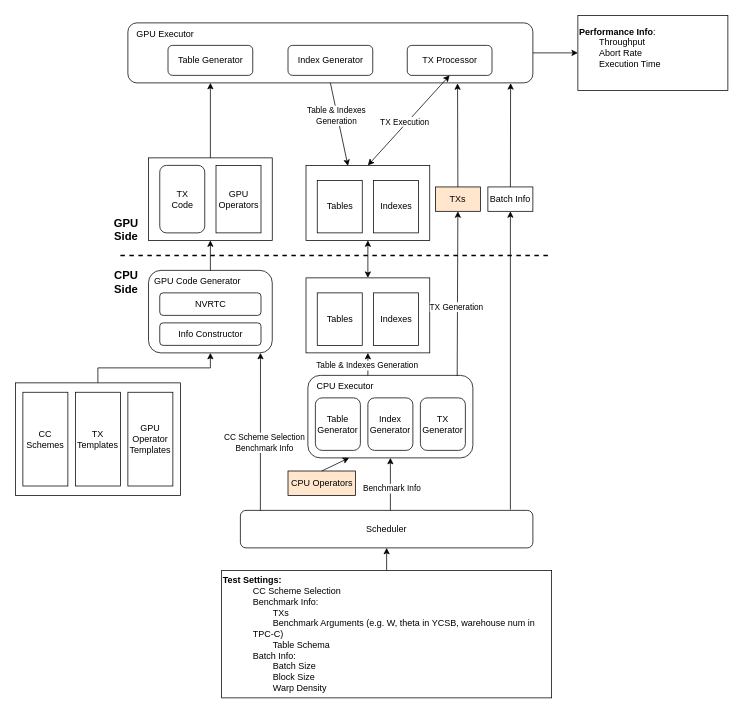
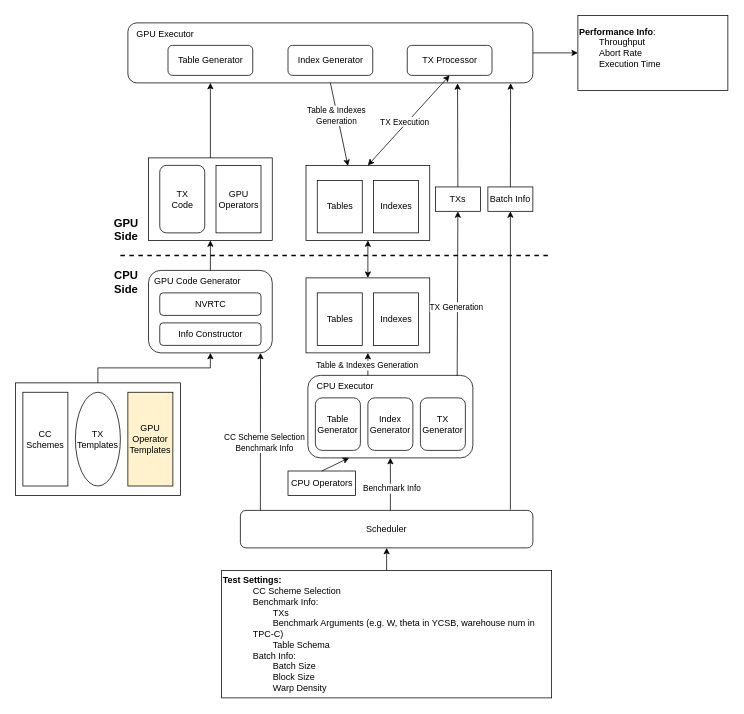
  <mxCell id="0" />
  <mxCell id="1" parent="0" />
  <mxCell id="2" value="&lt;div style=&quot;&quot;&gt;&lt;b style=&quot;background-color: initial;&quot;&gt;Test Settings:&lt;/b&gt;&lt;/div&gt;&lt;blockquote style=&quot;margin: 0 0 0 40px; border: none; padding: 0px;&quot;&gt;&lt;div&gt;CC Scheme Selection&lt;/div&gt;&lt;div&gt;Benchmark Info:&lt;/div&gt;&lt;div&gt;&lt;span style=&quot;white-space: pre;&quot;&gt;&#09;&lt;/span&gt;TXs&lt;/div&gt;&lt;div&gt;&lt;span style=&quot;white-space: pre;&quot;&gt;&#09;&lt;/span&gt;Benchmark Arguments (e.g. W, theta in YCSB, warehouse num in TPC-C)&lt;/div&gt;&lt;div&gt;&lt;span style=&quot;white-space: pre;&quot;&gt;&#09;&lt;/span&gt;Table Schema&lt;/div&gt;&lt;div&gt;Batch Info:&lt;/div&gt;&lt;div&gt;&lt;span style=&quot;white-space: pre;&quot;&gt;&#09;&lt;/span&gt;Batch Size&lt;/div&gt;&lt;div&gt;&lt;span style=&quot;white-space: pre;&quot;&gt;&#09;&lt;/span&gt;Block Size&lt;/div&gt;&lt;div&gt;&lt;span style=&quot;white-space: pre;&quot;&gt;&#09;&lt;/span&gt;Warp Density&lt;/div&gt;&lt;/blockquote&gt;" style="rounded=0;whiteSpace=wrap;html=1;align=left;" vertex="1" parent="1"><mxGeometry x="295" y="760" width="440" height="170" as="geometry" /></mxCell>
  <mxCell id="3" value="Scheduler" style="rounded=1;whiteSpace=wrap;html=1;" vertex="1" parent="1"><mxGeometry x="320" y="680" width="390" height="50" as="geometry" /></mxCell>
  <mxCell id="4" style="edgeStyle=orthogonalEdgeStyle;rounded=0;orthogonalLoop=1;jettySize=auto;html=1;exitX=0.5;exitY=0;exitDx=0;exitDy=0;entryX=0.5;entryY=1;entryDx=0;entryDy=0;" edge="1" parent="1" source="5" target="15"><mxGeometry relative="1" as="geometry" /></mxCell>
  <mxCell id="5" value="" style="rounded=0;whiteSpace=wrap;html=1;" vertex="1" parent="1"><mxGeometry x="20" y="510" width="220" height="150" as="geometry" /></mxCell>
  <mxCell id="6" value="CC&lt;div&gt;Schemes&lt;/div&gt;" style="rounded=0;whiteSpace=wrap;html=1;" vertex="1" parent="1"><mxGeometry x="30" y="522.5" width="60" height="125" as="geometry" /></mxCell>
- <mxCell id="7" value="TX&lt;div&gt;Templates&lt;/div&gt;" style="rounded=0;whiteSpace=wrap;html=1;" vertex="1" parent="1"><mxGeometry x="100" y="522.5" width="60" height="125" as="geometry" /></mxCell>
- <mxCell id="8" value="GPU&lt;div&gt;Operator&lt;/div&gt;&lt;div&gt;Templates&lt;/div&gt;" style="rounded=0;whiteSpace=wrap;html=1;" vertex="1" parent="1"><mxGeometry x="170" y="522.5" width="60" height="125" as="geometry" /></mxCell>
+ <mxCell id="7" value="TX&lt;div&gt;Templates&lt;/div&gt;" style="ellipse;whiteSpace=wrap;html=1;" vertex="1" parent="1"><mxGeometry x="100" y="522.5" width="60" height="125" as="geometry" /></mxCell>
+ <mxCell id="8" value="GPU&lt;div&gt;Operator&lt;/div&gt;&lt;div&gt;Templates&lt;/div&gt;" style="rounded=0;whiteSpace=wrap;html=1;fillColor=#fff2cc;" vertex="1" parent="1"><mxGeometry x="170" y="522.5" width="60" height="125" as="geometry" /></mxCell>
  <mxCell id="9" value="" style="rounded=1;whiteSpace=wrap;html=1;" vertex="1" parent="1"><mxGeometry x="410" y="500" width="220" height="110" as="geometry" /></mxCell>
  <mxCell id="10" value="Table&lt;div&gt;Generator&lt;/div&gt;" style="rounded=1;whiteSpace=wrap;html=1;" vertex="1" parent="1"><mxGeometry x="420" y="530" width="60" height="70" as="geometry" /></mxCell>
  <mxCell id="11" value="Index&lt;div&gt;Generator&lt;/div&gt;" style="rounded=1;whiteSpace=wrap;html=1;" vertex="1" parent="1"><mxGeometry x="490" y="530" width="60" height="70" as="geometry" /></mxCell>
  <mxCell id="12" value="TX&lt;div&gt;Generator&lt;/div&gt;" style="rounded=1;whiteSpace=wrap;html=1;" vertex="1" parent="1"><mxGeometry x="560" y="530" width="60" height="70" as="geometry" /></mxCell>
  <mxCell id="13" value="CPU Executor" style="text;html=1;align=center;verticalAlign=middle;whiteSpace=wrap;rounded=0;" vertex="1" parent="1"><mxGeometry x="420" y="500" width="80" height="30" as="geometry" /></mxCell>
- <mxCell id="14" value="CPU Operators" style="rounded=0;whiteSpace=wrap;html=1;fillColor=#ffe6cc;" vertex="1" parent="1"><mxGeometry x="383.5" y="627.5" width="90" height="32.5" as="geometry" /></mxCell>
+ <mxCell id="14" value="CPU Operators" style="rounded=0;whiteSpace=wrap;html=1;" vertex="1" parent="1"><mxGeometry x="383.5" y="627.5" width="90" height="32.5" as="geometry" /></mxCell>
  <mxCell id="15" value="" style="rounded=1;whiteSpace=wrap;html=1;" vertex="1" parent="1"><mxGeometry x="197.5" y="360" width="165" height="110" as="geometry" /></mxCell>
  <mxCell id="16" value="NVRTC" style="rounded=1;whiteSpace=wrap;html=1;" vertex="1" parent="1"><mxGeometry x="212.5" y="390" width="135" height="30" as="geometry" /></mxCell>
  <mxCell id="17" value="Info Constructor" style="rounded=1;whiteSpace=wrap;html=1;" vertex="1" parent="1"><mxGeometry x="212.5" y="430" width="135" height="30" as="geometry" /></mxCell>
  <mxCell id="18" value="GPU Code Generator" style="text;html=1;align=center;verticalAlign=middle;whiteSpace=wrap;rounded=0;" vertex="1" parent="1"><mxGeometry x="202.5" y="360" width="120" height="30" as="geometry" /></mxCell>
  <mxCell id="19" value="" style="rounded=0;whiteSpace=wrap;html=1;" vertex="1" parent="1"><mxGeometry x="407.5" y="370" width="165" height="100" as="geometry" /></mxCell>
  <mxCell id="20" value="Tables" style="rounded=0;whiteSpace=wrap;html=1;" vertex="1" parent="1"><mxGeometry x="422.5" y="390" width="60" height="70" as="geometry" /></mxCell>
  <mxCell id="21" value="Indexes" style="rounded=0;whiteSpace=wrap;html=1;" vertex="1" parent="1"><mxGeometry x="497.5" y="390" width="60" height="70" as="geometry" /></mxCell>
  <mxCell id="22" value="" style="rounded=0;whiteSpace=wrap;html=1;" vertex="1" parent="1"><mxGeometry x="407.5" y="220" width="165" height="100" as="geometry" /></mxCell>
  <mxCell id="23" value="Tables" style="rounded=0;whiteSpace=wrap;html=1;" vertex="1" parent="1"><mxGeometry x="422.5" y="240" width="60" height="70" as="geometry" /></mxCell>
  <mxCell id="24" value="Indexes" style="rounded=0;whiteSpace=wrap;html=1;" vertex="1" parent="1"><mxGeometry x="497.5" y="240" width="60" height="70" as="geometry" /></mxCell>
  <mxCell id="25" value="" style="rounded=0;whiteSpace=wrap;html=1;" vertex="1" parent="1"><mxGeometry x="197.5" y="210" width="165" height="110" as="geometry" /></mxCell>
  <mxCell id="26" value="TX&lt;div&gt;Code&lt;/div&gt;" style="whiteSpace=wrap;html=1;rounded=1;" vertex="1" parent="1"><mxGeometry x="212.5" y="220" width="60" height="90" as="geometry" /></mxCell>
  <mxCell id="27" value="GPU&lt;div&gt;Operators&lt;/div&gt;" style="rounded=0;whiteSpace=wrap;html=1;" vertex="1" parent="1"><mxGeometry x="287.5" y="220" width="60" height="90" as="geometry" /></mxCell>
  <mxCell id="28" value="" style="rounded=1;whiteSpace=wrap;html=1;" vertex="1" parent="1"><mxGeometry x="170" y="30" width="540" height="80" as="geometry" /></mxCell>
  <mxCell id="29" value="Table Generator" style="rounded=1;whiteSpace=wrap;html=1;" vertex="1" parent="1"><mxGeometry x="223.5" y="60" width="113" height="40" as="geometry" /></mxCell>
  <mxCell id="30" value="Index Generator" style="rounded=1;whiteSpace=wrap;html=1;" vertex="1" parent="1"><mxGeometry x="383.5" y="60" width="113" height="40" as="geometry" /></mxCell>
  <mxCell id="31" value="TX Processor" style="rounded=1;whiteSpace=wrap;html=1;" vertex="1" parent="1"><mxGeometry x="542.5" y="60" width="113" height="40" as="geometry" /></mxCell>
  <mxCell id="32" value="Batch Info" style="rounded=0;whiteSpace=wrap;html=1;" vertex="1" parent="1"><mxGeometry x="650" y="248.75" width="60" height="32.5" as="geometry" /></mxCell>
- <mxCell id="33" value="TXs" style="rounded=0;whiteSpace=wrap;html=1;fillColor=#ffe6cc;" vertex="1" parent="1"><mxGeometry x="580" y="248.75" width="60" height="32.5" as="geometry" /></mxCell>
+ <mxCell id="33" value="TXs" style="rounded=0;whiteSpace=wrap;html=1;" vertex="1" parent="1"><mxGeometry x="580" y="248.75" width="60" height="32.5" as="geometry" /></mxCell>
  <mxCell id="34" value="GPU Executor" style="text;html=1;align=center;verticalAlign=middle;whiteSpace=wrap;rounded=0;" vertex="1" parent="1"><mxGeometry x="180" y="30" width="80" height="30" as="geometry" /></mxCell>
  <mxCell id="35" value="" style="endArrow=classic;html=1;rounded=0;exitX=0.5;exitY=0;exitDx=0;exitDy=0;entryX=0.5;entryY=1;entryDx=0;entryDy=0;" edge="1" parent="1" source="15" target="25"><mxGeometry width="50" height="50" relative="1" as="geometry"><mxPoint x="420" y="480" as="sourcePoint" /><mxPoint x="470" y="430" as="targetPoint" /></mxGeometry></mxCell>
  <mxCell id="36" value="" style="endArrow=classic;startArrow=classic;html=1;rounded=0;entryX=0.5;entryY=1;entryDx=0;entryDy=0;" edge="1" parent="1" source="19" target="22"><mxGeometry width="50" height="50" relative="1" as="geometry"><mxPoint x="420" y="480" as="sourcePoint" /><mxPoint x="470" y="430" as="targetPoint" /></mxGeometry></mxCell>
  <mxCell id="37" value="" style="endArrow=classic;html=1;rounded=0;entryX=0.5;entryY=1;entryDx=0;entryDy=0;" edge="1" parent="1" target="9"><mxGeometry width="50" height="50" relative="1" as="geometry"><mxPoint x="520" y="680" as="sourcePoint" /><mxPoint x="470" y="430" as="targetPoint" /></mxGeometry></mxCell>
  <mxCell id="38" value="&lt;div style=&quot;font-size: 12px; text-align: left; text-wrap: wrap; background-color: rgb(251, 251, 251);&quot;&gt;&lt;br&gt;&lt;/div&gt;" style="edgeLabel;html=1;align=center;verticalAlign=middle;resizable=0;points=[];" vertex="1" connectable="0" parent="37"><mxGeometry x="-0.06" y="1" relative="1" as="geometry"><mxPoint as="offset" /></mxGeometry></mxCell>
  <mxCell id="39" value="Benchmark Info" style="edgeLabel;html=1;align=center;verticalAlign=middle;resizable=0;points=[];" vertex="1" connectable="0" parent="37"><mxGeometry x="-0.152" y="-1" relative="1" as="geometry"><mxPoint as="offset" /></mxGeometry></mxCell>
  <mxCell id="40" value="" style="endArrow=classic;html=1;rounded=0;exitX=0.5;exitY=0;exitDx=0;exitDy=0;entryX=0.5;entryY=1;entryDx=0;entryDy=0;" edge="1" parent="1" source="2" target="3"><mxGeometry width="50" height="50" relative="1" as="geometry"><mxPoint x="420" y="660" as="sourcePoint" /><mxPoint x="470" y="610" as="targetPoint" /></mxGeometry></mxCell>
  <mxCell id="41" value="" style="endArrow=classic;html=1;rounded=0;entryX=0.75;entryY=1;entryDx=0;entryDy=0;" edge="1" parent="1"><mxGeometry width="50" height="50" relative="1" as="geometry"><mxPoint x="346.67" y="680" as="sourcePoint" /><mxPoint x="346.82" y="470" as="targetPoint" /></mxGeometry></mxCell>
  <mxCell id="42" value="CC Scheme Selection&lt;div&gt;Benchmark Info&lt;/div&gt;" style="edgeLabel;html=1;align=center;verticalAlign=middle;resizable=0;points=[];" vertex="1" connectable="0" parent="41"><mxGeometry x="-0.135" y="-5" relative="1" as="geometry"><mxPoint as="offset" /></mxGeometry></mxCell>
  <mxCell id="43" value="" style="endArrow=classic;html=1;rounded=0;exitX=0.5;exitY=0;exitDx=0;exitDy=0;entryX=0.25;entryY=1;entryDx=0;entryDy=0;" edge="1" parent="1" source="14" target="9"><mxGeometry width="50" height="50" relative="1" as="geometry"><mxPoint x="420" y="480" as="sourcePoint" /><mxPoint x="470" y="430" as="targetPoint" /></mxGeometry></mxCell>
  <mxCell id="44" value="" style="endArrow=classic;html=1;rounded=0;entryX=0.5;entryY=1;entryDx=0;entryDy=0;" edge="1" parent="1" target="19"><mxGeometry width="50" height="50" relative="1" as="geometry"><mxPoint x="490" y="500" as="sourcePoint" /><mxPoint x="470" y="430" as="targetPoint" /></mxGeometry></mxCell>
  <mxCell id="45" value="Table &amp;amp; Indexes Generation" style="edgeLabel;html=1;align=center;verticalAlign=middle;resizable=0;points=[];" vertex="1" connectable="0" parent="44"><mxGeometry x="-0.086" y="2" relative="1" as="geometry"><mxPoint as="offset" /></mxGeometry></mxCell>
  <mxCell id="46" value="" style="endArrow=classic;html=1;rounded=0;exitX=0.5;exitY=0;exitDx=0;exitDy=0;" edge="1" parent="1" source="25"><mxGeometry width="50" height="50" relative="1" as="geometry"><mxPoint x="280" y="140" as="sourcePoint" /><mxPoint x="280" y="110" as="targetPoint" /></mxGeometry></mxCell>
  <mxCell id="47" value="" style="endArrow=classic;html=1;rounded=0;exitX=0.905;exitY=0.006;exitDx=0;exitDy=0;exitPerimeter=0;entryX=0.5;entryY=1;entryDx=0;entryDy=0;" edge="1" parent="1" source="9" target="33"><mxGeometry width="50" height="50" relative="1" as="geometry"><mxPoint x="440" y="380" as="sourcePoint" /><mxPoint x="490" y="330" as="targetPoint" /></mxGeometry></mxCell>
  <mxCell id="48" value="TX Generation" style="edgeLabel;html=1;align=center;verticalAlign=middle;resizable=0;points=[];" vertex="1" connectable="0" parent="47"><mxGeometry x="-0.158" y="2" relative="1" as="geometry"><mxPoint as="offset" /></mxGeometry></mxCell>
  <mxCell id="49" value="" style="endArrow=classic;html=1;rounded=0;exitX=0.5;exitY=0;exitDx=0;exitDy=0;entryX=0.814;entryY=1.008;entryDx=0;entryDy=0;entryPerimeter=0;" edge="1" parent="1" source="33" target="28"><mxGeometry width="50" height="50" relative="1" as="geometry"><mxPoint x="600" y="380" as="sourcePoint" /><mxPoint x="610" y="180" as="targetPoint" /></mxGeometry></mxCell>
  <mxCell id="50" value="" style="endArrow=classic;html=1;rounded=0;exitX=0.5;exitY=0;exitDx=0;exitDy=0;entryX=0.945;entryY=1.005;entryDx=0;entryDy=0;entryPerimeter=0;" edge="1" parent="1" source="32" target="28"><mxGeometry width="50" height="50" relative="1" as="geometry"><mxPoint x="600" y="380" as="sourcePoint" /><mxPoint x="680" y="180" as="targetPoint" /></mxGeometry></mxCell>
  <mxCell id="51" value="" style="endArrow=classic;html=1;rounded=0;entryX=0.5;entryY=1;entryDx=0;entryDy=0;" edge="1" parent="1" target="32"><mxGeometry width="50" height="50" relative="1" as="geometry"><mxPoint x="680" y="679" as="sourcePoint" /><mxPoint x="650" y="450" as="targetPoint" /></mxGeometry></mxCell>
  <mxCell id="52" value="" style="endArrow=none;dashed=1;html=1;rounded=0;strokeWidth=2;" edge="1" parent="1"><mxGeometry width="50" height="50" relative="1" as="geometry"><mxPoint x="160" y="340" as="sourcePoint" /><mxPoint x="730" y="340" as="targetPoint" /></mxGeometry></mxCell>
  <mxCell id="53" value="GPU&lt;div style=&quot;font-size: 15px;&quot;&gt;Side&lt;/div&gt;" style="text;html=1;align=center;verticalAlign=middle;whiteSpace=wrap;rounded=0;fontStyle=1;fontSize=15;" vertex="1" parent="1"><mxGeometry x="137.5" y="290" width="60" height="30" as="geometry" /></mxCell>
  <mxCell id="54" value="CPU&lt;div style=&quot;font-size: 15px;&quot;&gt;Side&lt;/div&gt;" style="text;html=1;align=center;verticalAlign=middle;whiteSpace=wrap;rounded=0;fontStyle=1;fontSize=15;" vertex="1" parent="1"><mxGeometry x="137.5" y="360" width="60" height="30" as="geometry" /></mxCell>
  <mxCell id="55" value="&lt;b&gt;Performance&amp;nbsp;Info&lt;/b&gt;:&lt;div&gt;&lt;span style=&quot;white-space: pre;&quot;&gt;&#09;&lt;/span&gt;Throughput&lt;br&gt;&lt;/div&gt;&lt;div&gt;&lt;span style=&quot;white-space: pre;&quot;&gt;&#09;&lt;/span&gt;Abort Rate&lt;br&gt;&lt;/div&gt;&lt;div&gt;&lt;span style=&quot;white-space: pre;&quot;&gt;&#09;&lt;/span&gt;Execution Time&amp;nbsp;&lt;br&gt;&lt;/div&gt;&lt;div&gt;&lt;span style=&quot;white-space: pre;&quot;&gt;&#09;&lt;/span&gt;&lt;br&gt;&lt;/div&gt;" style="rounded=0;whiteSpace=wrap;html=1;align=left;" vertex="1" parent="1"><mxGeometry x="770" y="20" width="200" height="100" as="geometry" /></mxCell>
  <mxCell id="56" value="" style="endArrow=classic;html=1;rounded=0;exitX=1;exitY=0.5;exitDx=0;exitDy=0;entryX=0;entryY=0.5;entryDx=0;entryDy=0;" edge="1" parent="1" source="28" target="55"><mxGeometry width="50" height="50" relative="1" as="geometry"><mxPoint x="390" y="370" as="sourcePoint" /><mxPoint x="440" y="320" as="targetPoint" /></mxGeometry></mxCell>
  <mxCell id="57" value="" style="endArrow=classic;html=1;rounded=0;exitX=0.5;exitY=1;exitDx=0;exitDy=0;entryX=0.339;entryY=0.007;entryDx=0;entryDy=0;entryPerimeter=0;" edge="1" parent="1" source="28" target="22"><mxGeometry width="50" height="50" relative="1" as="geometry"><mxPoint x="510" y="370" as="sourcePoint" /><mxPoint x="560" y="320" as="targetPoint" /></mxGeometry></mxCell>
  <mxCell id="58" value="Table &amp;amp; Indexes&lt;div&gt;Generation&lt;/div&gt;" style="edgeLabel;html=1;align=center;verticalAlign=middle;resizable=0;points=[];" vertex="1" connectable="0" parent="57"><mxGeometry x="-0.225" y="-2" relative="1" as="geometry"><mxPoint as="offset" /></mxGeometry></mxCell>
  <mxCell id="59" value="" style="endArrow=classic;startArrow=classic;html=1;rounded=0;entryX=0.5;entryY=1;entryDx=0;entryDy=0;exitX=0.5;exitY=0;exitDx=0;exitDy=0;" edge="1" parent="1" source="22" target="31"><mxGeometry width="50" height="50" relative="1" as="geometry"><mxPoint x="500" y="200" as="sourcePoint" /><mxPoint x="550" y="150" as="targetPoint" /></mxGeometry></mxCell>
  <mxCell id="60" value="TX Execution" style="edgeLabel;html=1;align=center;verticalAlign=middle;resizable=0;points=[];" vertex="1" connectable="0" parent="59"><mxGeometry x="-0.065" y="4" relative="1" as="geometry"><mxPoint as="offset" /></mxGeometry></mxCell>
